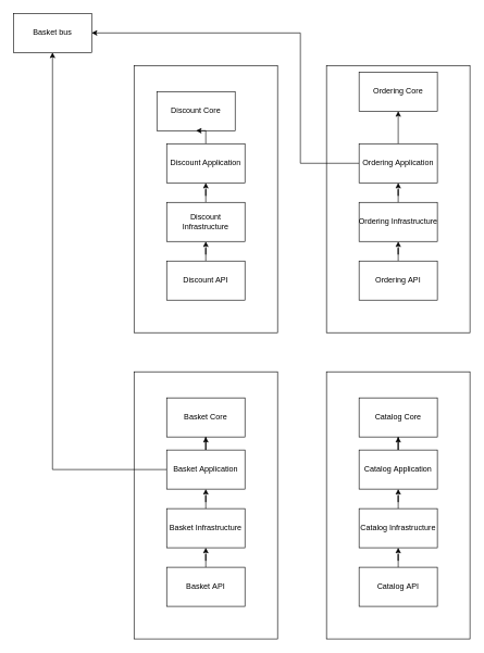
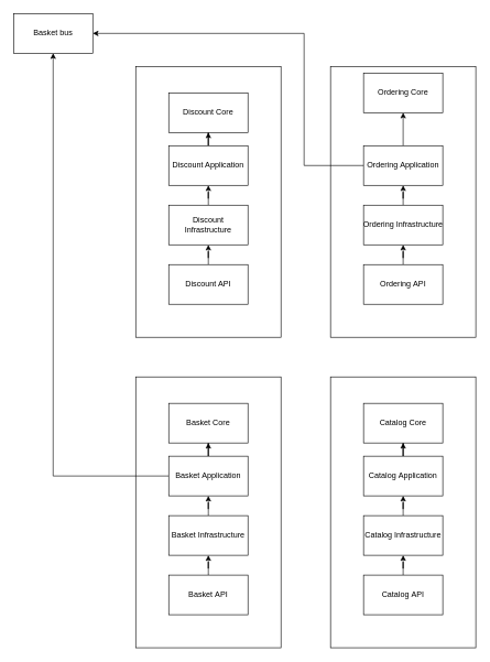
  <mxCell id="0" />
  <mxCell id="1" parent="0" />
  <mxCell id="2" value="" style="rounded=0;whiteSpace=wrap;html=1;" vertex="1" parent="1"><mxGeometry x="205" y="100" width="220" height="410" as="geometry" /></mxCell>
- <mxCell id="3" value="Discount Core" style="rounded=0;whiteSpace=wrap;html=1;" vertex="1" parent="1"><mxGeometry x="240" y="140" width="120" height="60" as="geometry" /></mxCell>
+ <mxCell id="3" value="Discount Core" style="rounded=0;whiteSpace=wrap;html=1;" vertex="1" parent="1"><mxGeometry x="255" y="140" width="120" height="60" as="geometry" /></mxCell>
  <mxCell id="4" style="edgeStyle=orthogonalEdgeStyle;rounded=0;orthogonalLoop=1;jettySize=auto;html=1;entryX=0.5;entryY=1;entryDx=0;entryDy=0;" edge="1" parent="1" source="5" target="3"><mxGeometry relative="1" as="geometry" /></mxCell>
  <mxCell id="5" value="Discount Application" style="rounded=0;whiteSpace=wrap;html=1;" vertex="1" parent="1"><mxGeometry x="255" y="220" width="120" height="60" as="geometry" /></mxCell>
  <mxCell id="6" style="edgeStyle=orthogonalEdgeStyle;rounded=0;orthogonalLoop=1;jettySize=auto;html=1;entryX=0.5;entryY=1;entryDx=0;entryDy=0;" edge="1" parent="1" source="7" target="5"><mxGeometry relative="1" as="geometry" /></mxCell>
  <mxCell id="7" value="Discount Infrastructure" style="rounded=0;whiteSpace=wrap;html=1;" vertex="1" parent="1"><mxGeometry x="255" y="310" width="120" height="60" as="geometry" /></mxCell>
  <mxCell id="8" style="edgeStyle=orthogonalEdgeStyle;rounded=0;orthogonalLoop=1;jettySize=auto;html=1;entryX=0.5;entryY=1;entryDx=0;entryDy=0;" edge="1" parent="1" source="9" target="7"><mxGeometry relative="1" as="geometry" /></mxCell>
  <mxCell id="9" value="Discount API" style="rounded=0;whiteSpace=wrap;html=1;" vertex="1" parent="1"><mxGeometry x="255" y="400" width="120" height="60" as="geometry" /></mxCell>
  <mxCell id="10" value="" style="rounded=0;whiteSpace=wrap;html=1;" vertex="1" parent="1"><mxGeometry x="500" y="100" width="220" height="410" as="geometry" /></mxCell>
  <mxCell id="11" value="Ordering Core" style="rounded=0;whiteSpace=wrap;html=1;" vertex="1" parent="1"><mxGeometry x="550" y="110" width="120" height="60" as="geometry" /></mxCell>
  <mxCell id="12" style="edgeStyle=orthogonalEdgeStyle;rounded=0;orthogonalLoop=1;jettySize=auto;html=1;entryX=0.5;entryY=1;entryDx=0;entryDy=0;" edge="1" parent="1" source="14" target="11"><mxGeometry relative="1" as="geometry" /></mxCell>
  <mxCell id="13" style="edgeStyle=orthogonalEdgeStyle;rounded=0;orthogonalLoop=1;jettySize=auto;html=1;entryX=1;entryY=0.5;entryDx=0;entryDy=0;" edge="1" parent="1" source="14" target="36"><mxGeometry relative="1" as="geometry"><Array as="points"><mxPoint x="460" y="250" /><mxPoint x="460" y="50" /></Array></mxGeometry></mxCell>
  <mxCell id="14" value="Ordering&amp;nbsp;Application" style="rounded=0;whiteSpace=wrap;html=1;" vertex="1" parent="1"><mxGeometry x="550" y="220" width="120" height="60" as="geometry" /></mxCell>
  <mxCell id="15" style="edgeStyle=orthogonalEdgeStyle;rounded=0;orthogonalLoop=1;jettySize=auto;html=1;entryX=0.5;entryY=1;entryDx=0;entryDy=0;" edge="1" parent="1" source="16" target="14"><mxGeometry relative="1" as="geometry" /></mxCell>
  <mxCell id="16" value="Ordering&amp;nbsp;Infrastructure" style="rounded=0;whiteSpace=wrap;html=1;" vertex="1" parent="1"><mxGeometry x="550" y="310" width="120" height="60" as="geometry" /></mxCell>
  <mxCell id="17" style="edgeStyle=orthogonalEdgeStyle;rounded=0;orthogonalLoop=1;jettySize=auto;html=1;entryX=0.5;entryY=1;entryDx=0;entryDy=0;" edge="1" parent="1" source="18" target="16"><mxGeometry relative="1" as="geometry" /></mxCell>
  <mxCell id="18" value="Ordering&amp;nbsp;API" style="rounded=0;whiteSpace=wrap;html=1;" vertex="1" parent="1"><mxGeometry x="550" y="400" width="120" height="60" as="geometry" /></mxCell>
  <mxCell id="19" value="" style="rounded=0;whiteSpace=wrap;html=1;" vertex="1" parent="1"><mxGeometry x="205" y="570" width="220" height="410" as="geometry" /></mxCell>
  <mxCell id="20" value="Basket Core" style="rounded=0;whiteSpace=wrap;html=1;" vertex="1" parent="1"><mxGeometry x="255" y="610" width="120" height="60" as="geometry" /></mxCell>
  <mxCell id="21" style="edgeStyle=orthogonalEdgeStyle;rounded=0;orthogonalLoop=1;jettySize=auto;html=1;entryX=0.5;entryY=1;entryDx=0;entryDy=0;" edge="1" parent="1" source="23" target="20"><mxGeometry relative="1" as="geometry" /></mxCell>
  <mxCell id="22" style="edgeStyle=orthogonalEdgeStyle;rounded=0;orthogonalLoop=1;jettySize=auto;html=1;entryX=0.5;entryY=1;entryDx=0;entryDy=0;" edge="1" parent="1" source="23" target="36"><mxGeometry relative="1" as="geometry" /></mxCell>
  <mxCell id="23" value="Basket&amp;nbsp;Application" style="rounded=0;whiteSpace=wrap;html=1;" vertex="1" parent="1"><mxGeometry x="255" y="690" width="120" height="60" as="geometry" /></mxCell>
  <mxCell id="24" style="edgeStyle=orthogonalEdgeStyle;rounded=0;orthogonalLoop=1;jettySize=auto;html=1;entryX=0.5;entryY=1;entryDx=0;entryDy=0;" edge="1" parent="1" source="25" target="23"><mxGeometry relative="1" as="geometry" /></mxCell>
  <mxCell id="25" value="Basket&amp;nbsp;Infrastructure" style="rounded=0;whiteSpace=wrap;html=1;" vertex="1" parent="1"><mxGeometry x="255" y="780" width="120" height="60" as="geometry" /></mxCell>
  <mxCell id="26" style="edgeStyle=orthogonalEdgeStyle;rounded=0;orthogonalLoop=1;jettySize=auto;html=1;entryX=0.5;entryY=1;entryDx=0;entryDy=0;" edge="1" parent="1" source="27" target="25"><mxGeometry relative="1" as="geometry" /></mxCell>
  <mxCell id="27" value="Basket&amp;nbsp;API" style="rounded=0;whiteSpace=wrap;html=1;" vertex="1" parent="1"><mxGeometry x="255" y="870" width="120" height="60" as="geometry" /></mxCell>
  <mxCell id="28" value="" style="rounded=0;whiteSpace=wrap;html=1;" vertex="1" parent="1"><mxGeometry x="500" y="570" width="220" height="410" as="geometry" /></mxCell>
  <mxCell id="29" value="Catalog Core" style="rounded=0;whiteSpace=wrap;html=1;" vertex="1" parent="1"><mxGeometry x="550" y="610" width="120" height="60" as="geometry" /></mxCell>
  <mxCell id="30" style="edgeStyle=orthogonalEdgeStyle;rounded=0;orthogonalLoop=1;jettySize=auto;html=1;entryX=0.5;entryY=1;entryDx=0;entryDy=0;" edge="1" parent="1" source="31" target="29"><mxGeometry relative="1" as="geometry" /></mxCell>
  <mxCell id="31" value="Catalog&amp;nbsp;Application" style="rounded=0;whiteSpace=wrap;html=1;" vertex="1" parent="1"><mxGeometry x="550" y="690" width="120" height="60" as="geometry" /></mxCell>
  <mxCell id="32" style="edgeStyle=orthogonalEdgeStyle;rounded=0;orthogonalLoop=1;jettySize=auto;html=1;entryX=0.5;entryY=1;entryDx=0;entryDy=0;" edge="1" parent="1" source="33" target="31"><mxGeometry relative="1" as="geometry" /></mxCell>
  <mxCell id="33" value="Catalog&amp;nbsp;Infrastructure" style="rounded=0;whiteSpace=wrap;html=1;" vertex="1" parent="1"><mxGeometry x="550" y="780" width="120" height="60" as="geometry" /></mxCell>
  <mxCell id="34" style="edgeStyle=orthogonalEdgeStyle;rounded=0;orthogonalLoop=1;jettySize=auto;html=1;entryX=0.5;entryY=1;entryDx=0;entryDy=0;" edge="1" parent="1" source="35" target="33"><mxGeometry relative="1" as="geometry" /></mxCell>
  <mxCell id="35" value="Catalog&amp;nbsp;API" style="rounded=0;whiteSpace=wrap;html=1;" vertex="1" parent="1"><mxGeometry x="550" y="870" width="120" height="60" as="geometry" /></mxCell>
  <mxCell id="36" value="Basket bus" style="rounded=0;whiteSpace=wrap;html=1;" vertex="1" parent="1"><mxGeometry x="20" y="20" width="120" height="60" as="geometry" /></mxCell>
